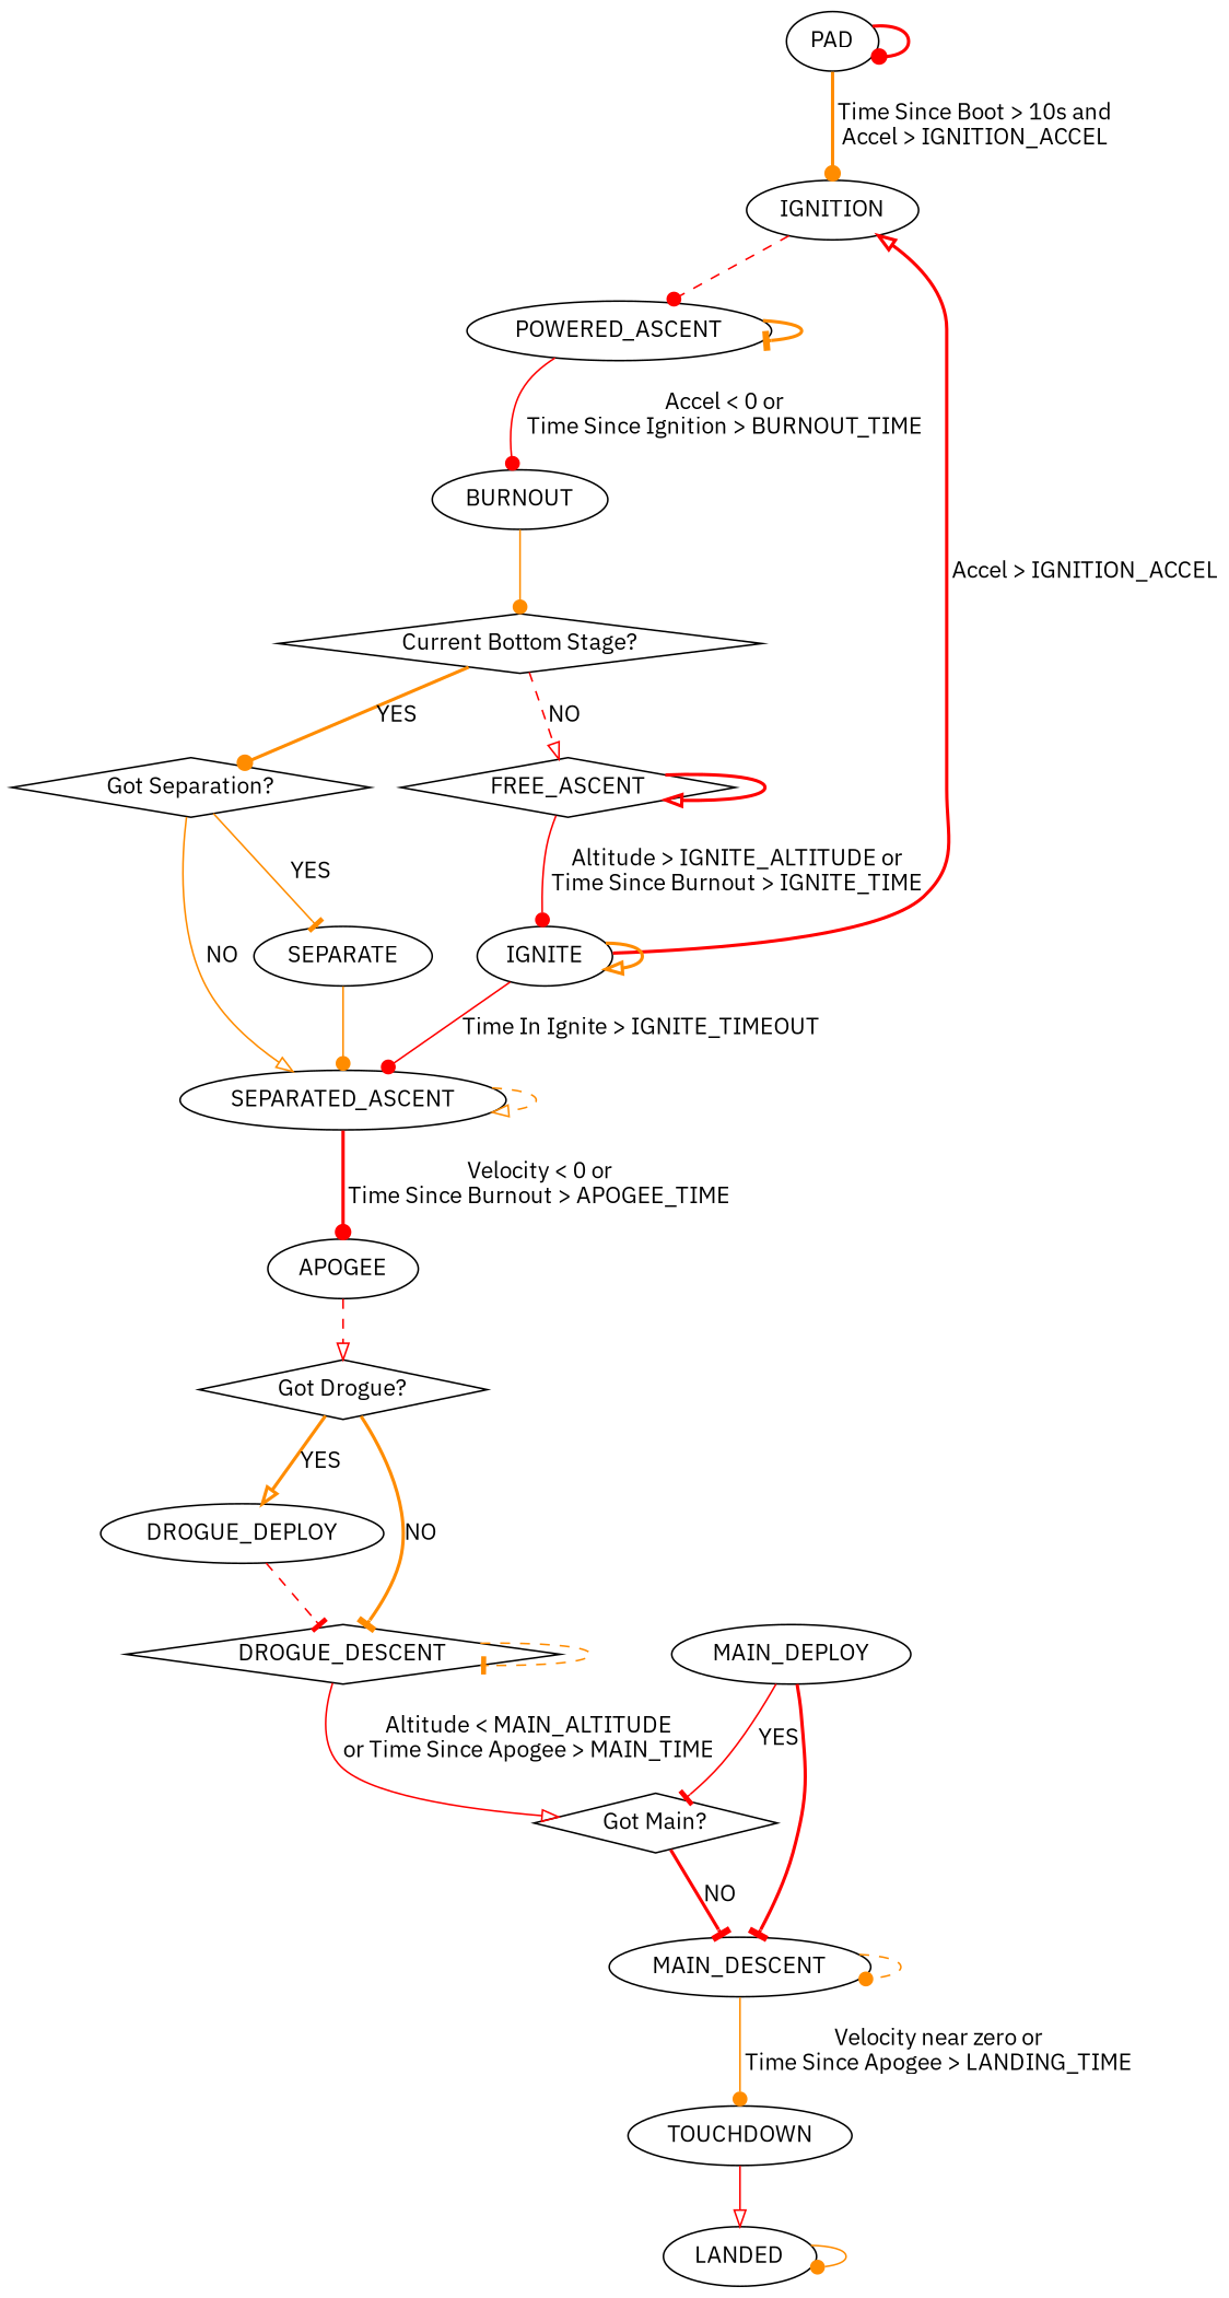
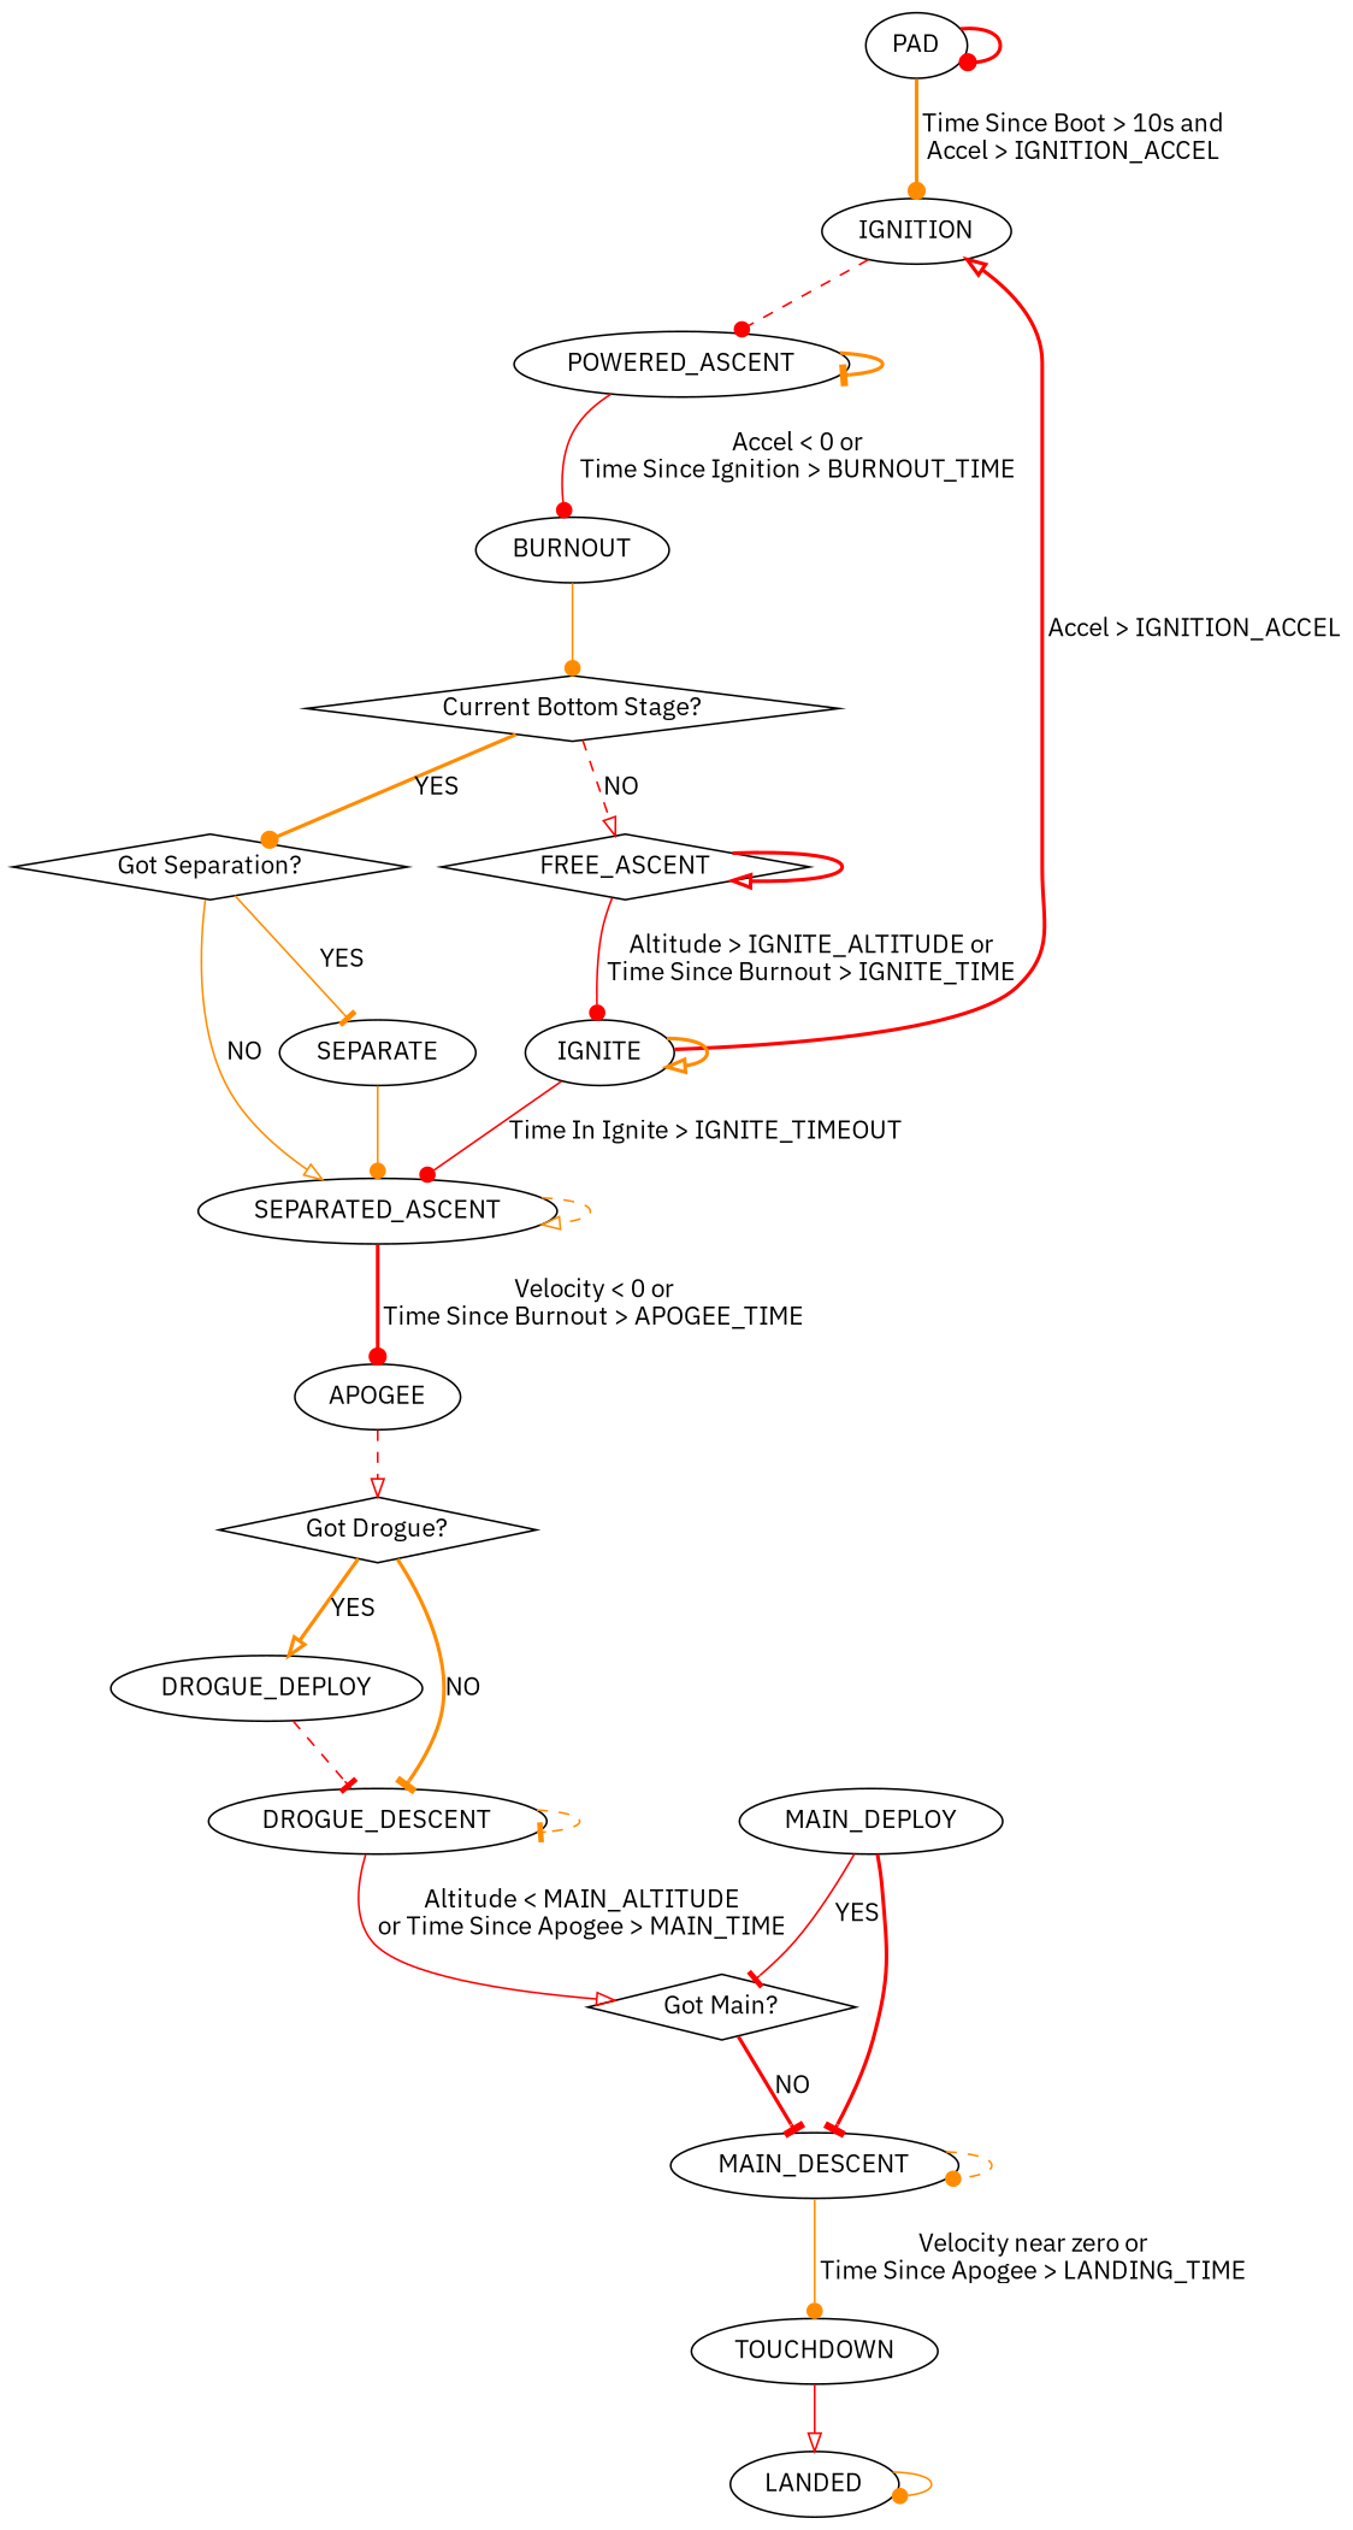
  digraph {
    fontname="IBM Plex Sans"
    node [fontname="IBM Plex Sans"]
    edge [arrowhead=dot color=red fontname="IBM Plex Sans" style=bold]
    PAD
    IGNITION
    POWERED_ASCENT
    BURNOUT
    "Current Bottom Stage?" [shape=diamond]
    "Got Separation?" [shape=diamond]
    FREE_ASCENT [shape=diamond]
    SEPARATED_ASCENT
    SEPARATE
    IGNITE
    APOGEE
    "Got Drogue?" [shape=diamond]
    DROGUE_DEPLOY
-   DROGUE_DESCENT [shape=diamond]
+   DROGUE_DESCENT
    "Got Main?" [shape=diamond]
    MAIN_DESCENT
    MAIN_DEPLOY
    TOUCHDOWN
    LANDED
    PAD -> PAD
    PAD -> IGNITION [color=darkorange label=" Time Since Boot > 10s and\n Accel > IGNITION_ACCEL"]
    IGNITION -> POWERED_ASCENT [style=dashed]
    POWERED_ASCENT -> POWERED_ASCENT [arrowhead=tee color=darkorange]
    POWERED_ASCENT -> BURNOUT [label=" Accel < 0 or\n Time Since Ignition > BURNOUT_TIME" style=solid]
    BURNOUT -> "Current Bottom Stage?" [color=darkorange style=solid]
    "Current Bottom Stage?" -> "Got Separation?" [color=darkorange label=YES]
    "Current Bottom Stage?" -> FREE_ASCENT [arrowhead=onormal label=NO style=dashed]
    "Got Separation?" -> SEPARATED_ASCENT [arrowhead=onormal color=darkorange label=NO style=solid]
    "Got Separation?" -> SEPARATE [arrowhead=tee color=darkorange label=YES style=solid]
    FREE_ASCENT -> FREE_ASCENT [arrowhead=onormal]
    FREE_ASCENT -> IGNITE [label=" Altitude > IGNITE_ALTITUDE or\n Time Since Burnout > IGNITE_TIME" style=solid]
    SEPARATED_ASCENT -> SEPARATED_ASCENT [arrowhead=onormal color=darkorange style=dashed]
    SEPARATED_ASCENT -> APOGEE [label=" Velocity < 0 or\n Time Since Burnout > APOGEE_TIME"]
    SEPARATE -> SEPARATED_ASCENT [color=darkorange style=solid]
    IGNITE -> IGNITION [arrowhead=onormal label=" Accel > IGNITION_ACCEL"]
    IGNITE -> SEPARATED_ASCENT [label=" Time In Ignite > IGNITE_TIMEOUT" style=solid]
    IGNITE -> IGNITE [arrowhead=onormal color=darkorange]
    APOGEE -> "Got Drogue?" [arrowhead=onormal style=dashed]
    "Got Drogue?" -> DROGUE_DEPLOY [arrowhead=onormal color=darkorange label=YES]
    "Got Drogue?" -> DROGUE_DESCENT [arrowhead=tee color=darkorange label=NO]
    DROGUE_DEPLOY -> DROGUE_DESCENT [arrowhead=tee style=dashed]
    DROGUE_DESCENT -> DROGUE_DESCENT [arrowhead=tee color=darkorange style=dashed]
    DROGUE_DESCENT -> "Got Main?" [arrowhead=onormal label=" Altitude < MAIN_ALTITUDE\n or Time Since Apogee > MAIN_TIME" style=solid]
    "Got Main?" -> MAIN_DESCENT [arrowhead=tee label=NO]
    MAIN_DESCENT -> MAIN_DESCENT [color=darkorange style=dashed]
    MAIN_DESCENT -> TOUCHDOWN [color=darkorange label=" Velocity near zero or\n Time Since Apogee > LANDING_TIME" style=solid]
    MAIN_DEPLOY -> "Got Main?" [arrowhead=tee label=YES style=solid]
    MAIN_DEPLOY -> MAIN_DESCENT [arrowhead=tee]
    TOUCHDOWN -> LANDED [arrowhead=onormal style=solid]
    LANDED -> LANDED [color=darkorange style=solid]
  }
